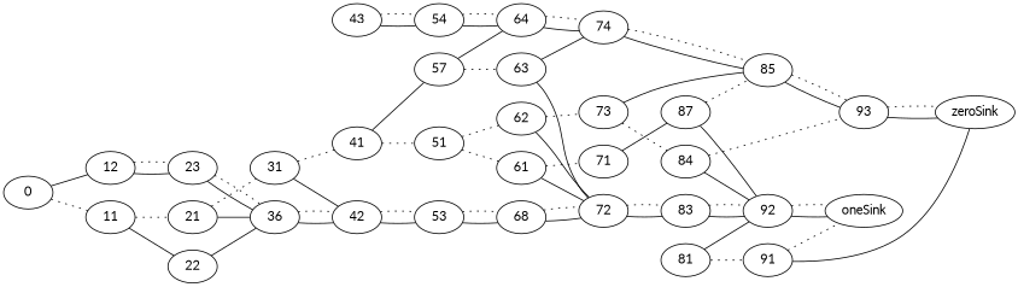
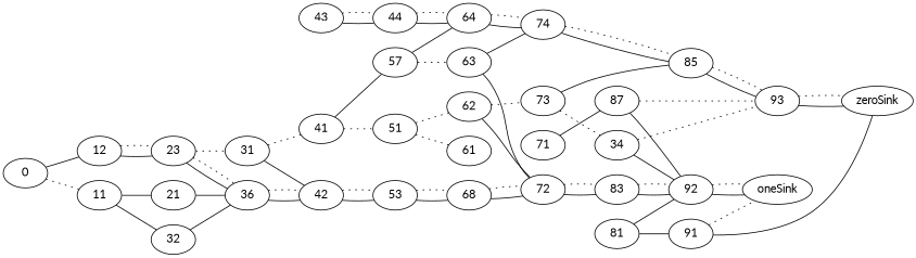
  digraph {
    fontname=Lato
    rankdir=LR
    node [fontname=Lato]
    edge [arrowhead=none fontname=Lato style=solid]
    0
    12
    11
    23
-   22
+   22 [label=32]
    21
    n7 [label=36]
    31
    42
    41
    53
    n12 [label=57]
    51
    43
-   54
+   54 [label=44]
    n16 [label=68]
    64
    63
    62
    61
    74
    72
    73
    71
    83
    85
-   84
+   84 [label=34]
    n28 [label=87]
    92
    93
    81
    91
    oneSink
    zeroSink
    0 -> 12
    0 -> 11 [style=dotted]
    12 -> 23
    12 -> 23 [style=dotted]
    11 -> 22
-   11 -> 21 [style=dotted]
+   11 -> 21
    23 -> n7
    23 -> n7 [style=dotted]
    22 -> n7
    21 -> n7
-   21 -> 31 [style=dotted]
+   23 -> 31 [style=dotted]
    n7 -> 42
    n7 -> 42 [style=dotted]
    31 -> 42
    31 -> 41 [style=dotted]
    42 -> 53
    42 -> 53 [style=dotted]
    41 -> n12
    41 -> 51 [style=dotted]
    53 -> n16
    53 -> n16 [style=dotted]
    n12 -> 64
    n12 -> 63 [style=dotted]
    51 -> 62 [style=dotted]
    51 -> 61 [style=dotted]
    43 -> 54
    43 -> 54 [style=dotted]
    54 -> 64
    54 -> 64 [style=dotted]
    n16 -> 72
    n16 -> 72 [style=dotted]
    64 -> 74
    64 -> 74 [style=dotted]
    63 -> 74
    63 -> 72
    62 -> 72
    62 -> 73 [style=dotted]
-   61 -> 72
-   61 -> 71 [style=dotted]
    74 -> 85
    74 -> 85 [style=dotted]
    72 -> 83
    72 -> 83 [style=dotted]
    73 -> 85
    73 -> 84 [style=dotted]
    71 -> n28
    83 -> 92
    83 -> 92 [style=dotted]
    85 -> 93
    85 -> 93 [style=dotted]
    84 -> 92
    84 -> 93 [style=dotted]
    n28 -> 92
-   n28 -> 85 [style=dotted]
+   n28 -> 93 [style=dotted]
    92 -> oneSink
    92 -> oneSink [style=dotted]
    93 -> zeroSink
    93 -> zeroSink [style=dotted]
    81 -> 92
-   81 -> 91 [style=dotted]
+   81 -> 91
    91 -> oneSink [style=dotted]
    91 -> zeroSink
  }
